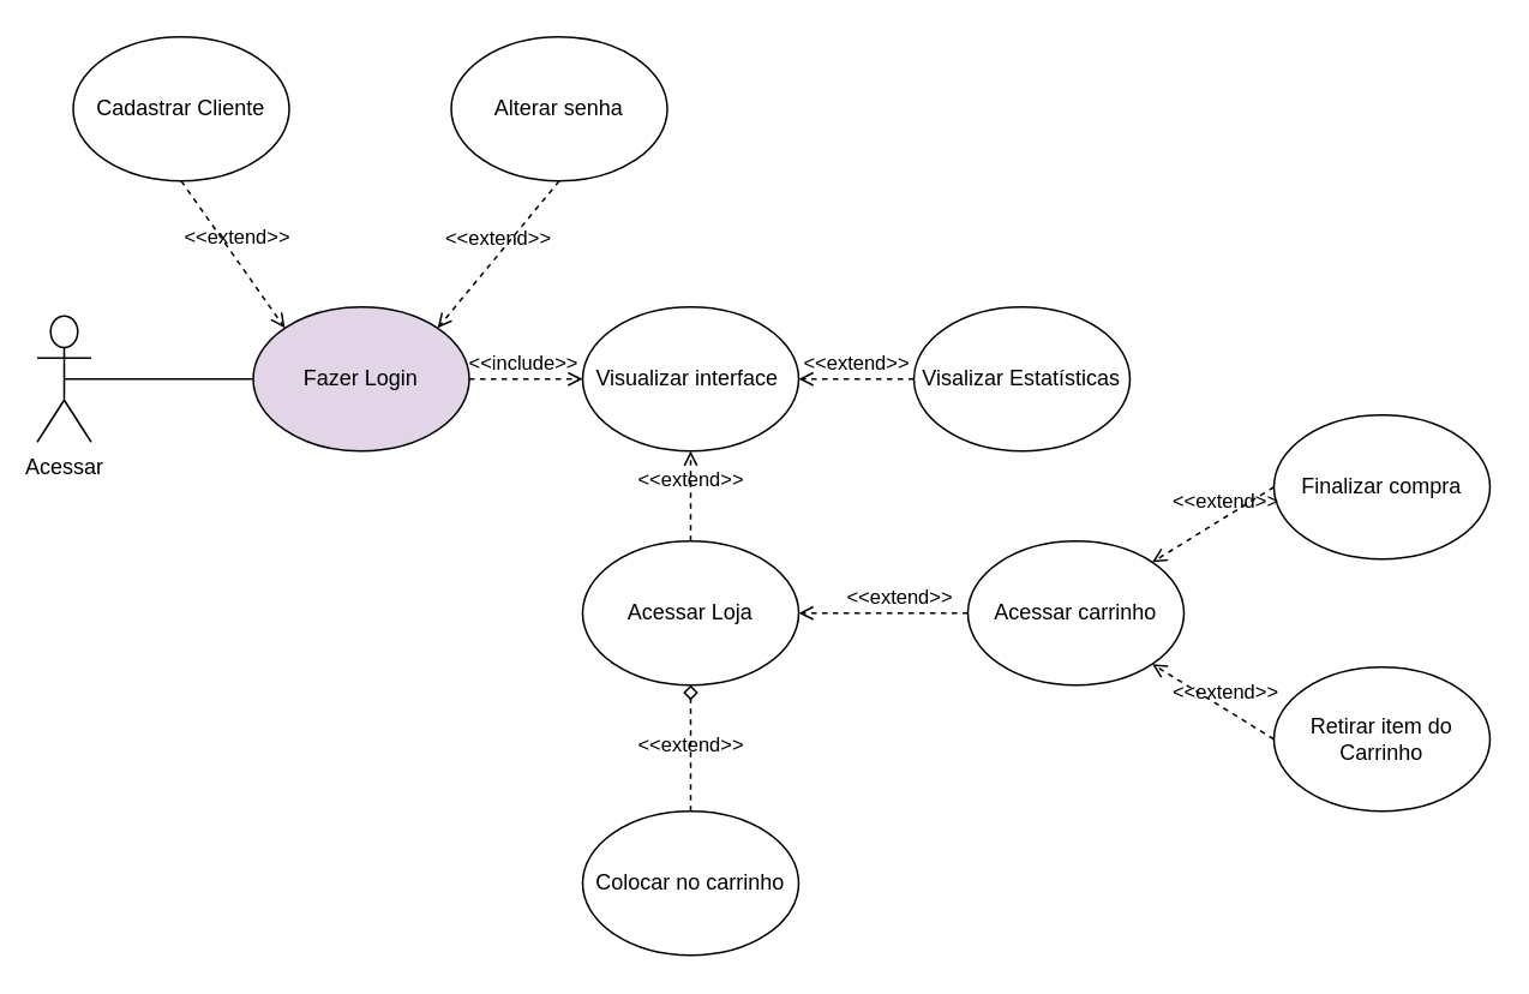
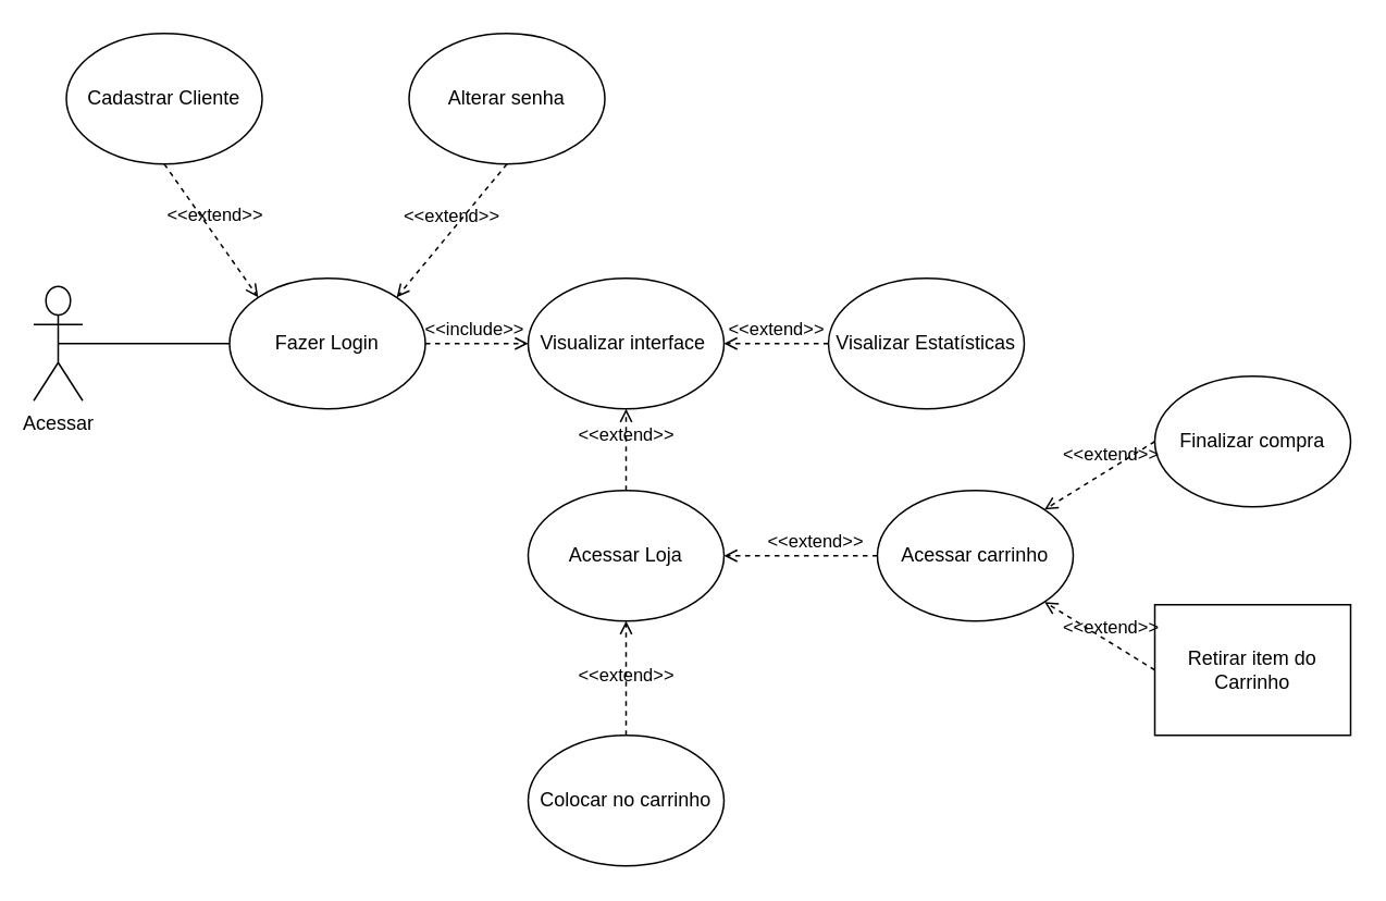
  <mxCell id="0" />
  <mxCell id="1" parent="0" />
  <mxCell id="2" value="Acessar" style="shape=umlActor;verticalLabelPosition=bottom;verticalAlign=top;html=1;outlineConnect=0;" vertex="1" parent="1"><mxGeometry x="20" y="175" width="30" height="70" as="geometry" /></mxCell>
  <mxCell id="3" value="Cadastrar Cliente" style="ellipse;whiteSpace=wrap;html=1;" vertex="1" parent="1"><mxGeometry x="40" y="20" width="120" height="80" as="geometry" /></mxCell>
- <mxCell id="4" value="Fazer Login" style="ellipse;whiteSpace=wrap;html=1;fillColor=#e1d5e7;" vertex="1" parent="1"><mxGeometry x="140" y="170" width="120" height="80" as="geometry" /></mxCell>
+ <mxCell id="4" value="Fazer Login" style="ellipse;whiteSpace=wrap;html=1;" vertex="1" parent="1"><mxGeometry x="140" y="170" width="120" height="80" as="geometry" /></mxCell>
  <mxCell id="5" value="Colocar no carrinho" style="ellipse;whiteSpace=wrap;html=1;" vertex="1" parent="1"><mxGeometry x="323" y="450" width="120" height="80" as="geometry" /></mxCell>
  <mxCell id="6" value="Acessar Loja" style="ellipse;whiteSpace=wrap;html=1;" vertex="1" parent="1"><mxGeometry x="323" y="300" width="120" height="80" as="geometry" /></mxCell>
  <mxCell id="7" value="Acessar carrinho" style="ellipse;whiteSpace=wrap;html=1;" vertex="1" parent="1"><mxGeometry x="537" y="300" width="120" height="80" as="geometry" /></mxCell>
  <mxCell id="8" value="Visualizar interface&amp;nbsp;" style="ellipse;whiteSpace=wrap;html=1;" vertex="1" parent="1"><mxGeometry x="323" y="170" width="120" height="80" as="geometry" /></mxCell>
  <mxCell id="9" style="rounded=0;orthogonalLoop=1;jettySize=auto;html=1;entryX=0.5;entryY=0.5;entryDx=0;entryDy=0;entryPerimeter=0;endArrow=none;endFill=0;" edge="1" parent="1" source="4" target="2"><mxGeometry relative="1" as="geometry" /></mxCell>
  <mxCell id="10" value="Finalizar compra" style="ellipse;whiteSpace=wrap;html=1;" vertex="1" parent="1"><mxGeometry x="707" y="230" width="120" height="80" as="geometry" /></mxCell>
  <mxCell id="11" value="&amp;lt;&amp;lt;include&amp;gt;&amp;gt;" style="html=1;verticalAlign=bottom;labelBackgroundColor=none;endArrow=open;endFill=0;dashed=1;rounded=0;exitX=1;exitY=0.5;exitDx=0;exitDy=0;entryX=0;entryY=0.5;entryDx=0;entryDy=0;" edge="1" parent="1" source="4" target="8"><mxGeometry x="-0.048" width="160" relative="1" as="geometry"><mxPoint x="260" y="270" as="sourcePoint" /><mxPoint x="420" y="270" as="targetPoint" /><mxPoint as="offset" /></mxGeometry></mxCell>
  <mxCell id="12" value="Alterar senha" style="ellipse;whiteSpace=wrap;html=1;" vertex="1" parent="1"><mxGeometry x="250" y="20" width="120" height="80" as="geometry" /></mxCell>
  <mxCell id="13" value="&amp;lt;&amp;lt;extend&amp;gt;&amp;gt;" style="html=1;verticalAlign=bottom;labelBackgroundColor=none;endArrow=open;endFill=0;dashed=1;rounded=0;entryX=1;entryY=0;entryDx=0;entryDy=0;exitX=0.5;exitY=1;exitDx=0;exitDy=0;" edge="1" parent="1" source="12" target="4"><mxGeometry width="160" relative="1" as="geometry"><mxPoint x="110" y="110" as="sourcePoint" /><mxPoint x="168" y="192" as="targetPoint" /></mxGeometry></mxCell>
  <mxCell id="14" value="&amp;lt;&amp;lt;extend&amp;gt;&amp;gt;" style="html=1;verticalAlign=bottom;labelBackgroundColor=none;endArrow=open;endFill=0;dashed=1;rounded=0;entryX=0.5;entryY=1;entryDx=0;entryDy=0;exitX=0.5;exitY=0;exitDx=0;exitDy=0;" edge="1" parent="1" source="6" target="8"><mxGeometry width="160" relative="1" as="geometry"><mxPoint x="285" y="330" as="sourcePoint" /><mxPoint x="217" y="412" as="targetPoint" /></mxGeometry></mxCell>
- <mxCell id="15" value="&amp;lt;&amp;lt;extend&amp;gt;&amp;gt;" style="html=1;verticalAlign=bottom;labelBackgroundColor=none;endArrow=diamond;endFill=0;dashed=1;rounded=0;exitX=0.5;exitY=0;exitDx=0;exitDy=0;entryX=0.5;entryY=1;entryDx=0;entryDy=0;" edge="1" parent="1" source="5" target="6"><mxGeometry x="-0.2" width="160" relative="1" as="geometry"><mxPoint x="377" y="420" as="sourcePoint" /><mxPoint x="437" y="400" as="targetPoint" /><mxPoint as="offset" /></mxGeometry></mxCell>
+ <mxCell id="15" value="&amp;lt;&amp;lt;extend&amp;gt;&amp;gt;" style="html=1;verticalAlign=bottom;labelBackgroundColor=none;endArrow=open;endFill=0;dashed=1;rounded=0;exitX=0.5;exitY=0;exitDx=0;exitDy=0;entryX=0.5;entryY=1;entryDx=0;entryDy=0;" edge="1" parent="1" source="5" target="6"><mxGeometry x="-0.2" width="160" relative="1" as="geometry"><mxPoint x="377" y="420" as="sourcePoint" /><mxPoint x="437" y="400" as="targetPoint" /><mxPoint as="offset" /></mxGeometry></mxCell>
  <mxCell id="16" value="&amp;lt;&amp;lt;extend&amp;gt;&amp;gt;" style="html=1;verticalAlign=bottom;labelBackgroundColor=none;endArrow=open;endFill=0;dashed=1;rounded=0;exitX=0;exitY=0.5;exitDx=0;exitDy=0;entryX=1;entryY=0.5;entryDx=0;entryDy=0;" edge="1" parent="1" source="7" target="6"><mxGeometry x="-0.2" width="160" relative="1" as="geometry"><mxPoint x="393" y="460" as="sourcePoint" /><mxPoint x="393" y="390" as="targetPoint" /><mxPoint as="offset" /></mxGeometry></mxCell>
  <mxCell id="17" value="&amp;lt;&amp;lt;extend&amp;gt;&amp;gt;" style="html=1;verticalAlign=bottom;labelBackgroundColor=none;endArrow=open;endFill=0;dashed=1;rounded=0;exitX=0;exitY=0.5;exitDx=0;exitDy=0;entryX=1;entryY=0;entryDx=0;entryDy=0;" edge="1" parent="1" source="10" target="7"><mxGeometry x="-0.2" width="160" relative="1" as="geometry"><mxPoint x="781" y="339.5" as="sourcePoint" /><mxPoint x="687" y="339.5" as="targetPoint" /><mxPoint as="offset" /></mxGeometry></mxCell>
  <mxCell id="18" value="&amp;lt;&amp;lt;extend&amp;gt;&amp;gt;" style="html=1;verticalAlign=bottom;labelBackgroundColor=none;endArrow=open;endFill=0;dashed=1;rounded=0;entryX=1;entryY=0.5;entryDx=0;entryDy=0;exitX=0;exitY=0.5;exitDx=0;exitDy=0;" edge="1" parent="1" source="19" target="8"><mxGeometry width="160" relative="1" as="geometry"><mxPoint x="527" y="210" as="sourcePoint" /><mxPoint x="507" y="195" as="targetPoint" /></mxGeometry></mxCell>
  <mxCell id="19" value="Visalizar Estatísticas" style="ellipse;whiteSpace=wrap;html=1;" vertex="1" parent="1"><mxGeometry x="507" y="170" width="120" height="80" as="geometry" /></mxCell>
- <mxCell id="20" value="Retirar item do Carrinho" style="ellipse;whiteSpace=wrap;html=1;" vertex="1" parent="1"><mxGeometry x="707" y="370" width="120" height="80" as="geometry" /></mxCell>
+ <mxCell id="20" value="Retirar item do Carrinho" style="whiteSpace=wrap;html=1;rounded=0;" vertex="1" parent="1"><mxGeometry x="707" y="370" width="120" height="80" as="geometry" /></mxCell>
  <mxCell id="21" value="&amp;lt;&amp;lt;extend&amp;gt;&amp;gt;" style="html=1;verticalAlign=bottom;labelBackgroundColor=none;endArrow=open;endFill=0;dashed=1;rounded=0;exitX=0;exitY=0.5;exitDx=0;exitDy=0;entryX=1;entryY=1;entryDx=0;entryDy=0;" edge="1" parent="1" source="20" target="7"><mxGeometry x="-0.2" width="160" relative="1" as="geometry"><mxPoint x="717" y="280" as="sourcePoint" /><mxPoint x="647" y="350" as="targetPoint" /><mxPoint as="offset" /></mxGeometry></mxCell>
  <mxCell id="22" value="&amp;lt;&amp;lt;extend&amp;gt;&amp;gt;" style="html=1;verticalAlign=bottom;labelBackgroundColor=none;endArrow=open;endFill=0;dashed=1;rounded=0;entryX=0;entryY=0;entryDx=0;entryDy=0;exitX=0.5;exitY=1;exitDx=0;exitDy=0;" edge="1" parent="1" source="3" target="4"><mxGeometry x="-0.0" y="1" width="160" relative="1" as="geometry"><mxPoint x="130" y="140" as="sourcePoint" /><mxPoint x="290" y="140" as="targetPoint" /><mxPoint x="1" as="offset" /></mxGeometry></mxCell>
